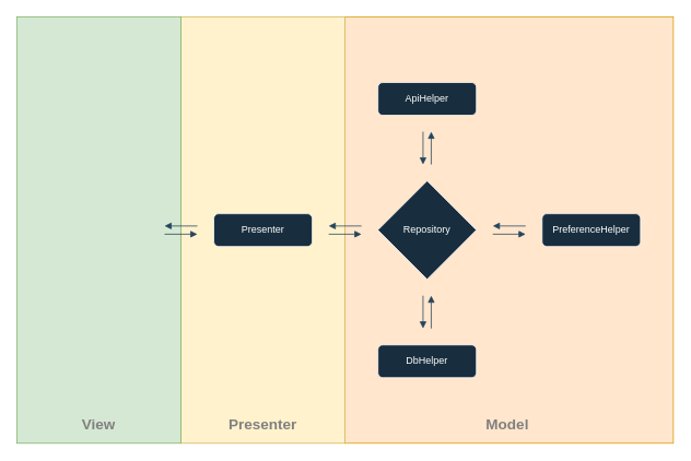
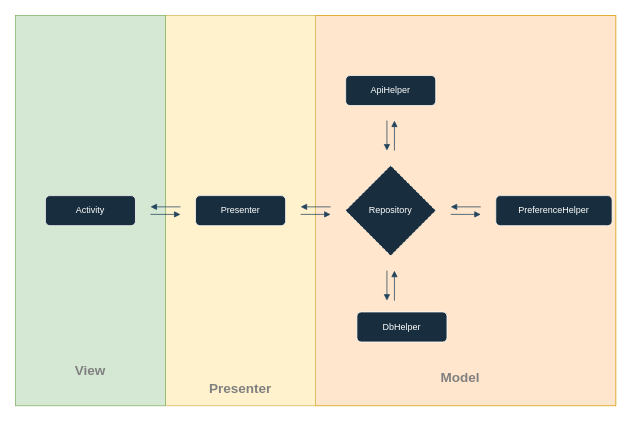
  <mxCell id="0" />
  <mxCell id="1" parent="0" />
  <mxCell id="2" value="" style="group" vertex="1" connectable="0" parent="1"><mxGeometry x="20" y="20" width="800" height="520" as="geometry" /></mxCell>
  <mxCell id="3" value="" style="rounded=0;whiteSpace=wrap;html=1;sketch=0;strokeColor=#d79b00;fillColor=#ffe6cc;" parent="2" vertex="1"><mxGeometry x="400" width="400" height="520" as="geometry" /></mxCell>
  <mxCell id="4" value="" style="rounded=0;whiteSpace=wrap;html=1;sketch=0;strokeColor=#d6b656;fillColor=#fff2cc;" parent="2" vertex="1"><mxGeometry x="200" width="200" height="520" as="geometry" /></mxCell>
  <mxCell id="5" value="" style="rounded=0;whiteSpace=wrap;html=1;sketch=0;strokeColor=#82b366;fillColor=#d5e8d4;" parent="2" vertex="1"><mxGeometry width="200" height="520" as="geometry" /></mxCell>
+ <mxCell id="6" value="&lt;div&gt;Activity&lt;/div&gt;" style="rounded=1;whiteSpace=wrap;html=1;fontSize=12;glass=0;strokeWidth=1;shadow=0;fillColor=#182E3E;strokeColor=#FFFFFF;fontColor=#FFFFFF;" parent="2" vertex="1"><mxGeometry x="40" y="240" width="120" height="40" as="geometry" /></mxCell>
  <mxCell id="7" value="&lt;div&gt;Presenter&lt;/div&gt;" style="rounded=1;whiteSpace=wrap;html=1;fontSize=12;glass=0;strokeWidth=1;shadow=0;fillColor=#182E3E;strokeColor=#FFFFFF;fontColor=#FFFFFF;" parent="2" vertex="1"><mxGeometry x="240" y="240" width="120" height="40" as="geometry" /></mxCell>
- <mxCell id="8" value="Repository" style="rhombus;whiteSpace=wrap;html=1;fillColor=#182E3E;strokeColor=#FFFFFF;fontColor=#FFFFFF;" parent="2" vertex="1"><mxGeometry x="440" y="200" width="120" height="120" as="geometry" /></mxCell>
+ <mxCell id="8" value="Repository" style="rhombus;whiteSpace=wrap;html=1;fillColor=#182E3E;strokeColor=#FFFFFF;fontColor=#FFFFFF;dashed=1;" parent="2" vertex="1"><mxGeometry x="440" y="200" width="120" height="120" as="geometry" /></mxCell>
  <mxCell id="9" value="ApiHelper" style="rounded=1;whiteSpace=wrap;html=1;fontSize=12;glass=0;strokeWidth=1;shadow=0;fillColor=#182E3E;strokeColor=#FFFFFF;fontColor=#FFFFFF;" parent="2" vertex="1"><mxGeometry x="440" y="80" width="120" height="40" as="geometry" /></mxCell>
- <mxCell id="10" value="DbHelper" style="rounded=1;whiteSpace=wrap;html=1;fontSize=12;glass=0;strokeWidth=1;shadow=0;fillColor=#182E3E;strokeColor=#FFFFFF;fontColor=#FFFFFF;" parent="2" vertex="1"><mxGeometry x="440" y="400" width="120" height="40" as="geometry" /></mxCell>
+ <mxCell id="10" value="DbHelper" style="rounded=1;whiteSpace=wrap;html=1;fontSize=12;glass=0;strokeWidth=1;shadow=0;fillColor=#182E3E;strokeColor=#FFFFFF;fontColor=#FFFFFF;" parent="2" vertex="1"><mxGeometry x="455" y="395" width="120" height="40" as="geometry" /></mxCell>
  <mxCell id="11" value="" style="group;fontColor=#FFFFFF;" parent="2" vertex="1" connectable="0"><mxGeometry x="495" y="140" width="10" height="40" as="geometry" /></mxCell>
  <mxCell id="12" value="" style="endArrow=none;html=1;endFill=0;startArrow=block;startFill=1;strokeColor=#23445D;labelBackgroundColor=#FCE7CD;" parent="11" edge="1"><mxGeometry width="50" height="50" relative="1" as="geometry"><mxPoint y="40" as="sourcePoint" /><mxPoint as="targetPoint" /></mxGeometry></mxCell>
  <mxCell id="13" value="" style="endArrow=block;html=1;endFill=1;strokeColor=#23445D;labelBackgroundColor=#FCE7CD;" parent="11" edge="1"><mxGeometry width="50" height="50" relative="1" as="geometry"><mxPoint x="10" y="40" as="sourcePoint" /><mxPoint x="10" as="targetPoint" /></mxGeometry></mxCell>
  <mxCell id="14" value="" style="group;fontColor=#FFFFFF;" parent="2" vertex="1" connectable="0"><mxGeometry x="495" y="340" width="10" height="40" as="geometry" /></mxCell>
  <mxCell id="15" value="" style="endArrow=none;html=1;endFill=0;startArrow=block;startFill=1;strokeColor=#23445D;labelBackgroundColor=#FCE7CD;" parent="14" edge="1"><mxGeometry width="50" height="50" relative="1" as="geometry"><mxPoint y="40" as="sourcePoint" /><mxPoint as="targetPoint" /></mxGeometry></mxCell>
  <mxCell id="16" value="" style="endArrow=block;html=1;endFill=1;strokeColor=#23445D;labelBackgroundColor=#FCE7CD;" parent="14" edge="1"><mxGeometry width="50" height="50" relative="1" as="geometry"><mxPoint x="10" y="40" as="sourcePoint" /><mxPoint x="10" as="targetPoint" /></mxGeometry></mxCell>
  <mxCell id="17" value="" style="group;rotation=90;fontColor=#FFFFFF;" parent="2" vertex="1" connectable="0"><mxGeometry x="395" y="240" width="10" height="40" as="geometry" /></mxCell>
  <mxCell id="18" value="" style="endArrow=none;html=1;endFill=0;startArrow=block;startFill=1;strokeColor=#23445D;labelBackgroundColor=#FCE7CD;" parent="17" edge="1"><mxGeometry width="50" height="50" relative="1" as="geometry"><mxPoint x="-15" y="15" as="sourcePoint" /><mxPoint x="25" y="15" as="targetPoint" /></mxGeometry></mxCell>
  <mxCell id="19" value="" style="endArrow=block;html=1;endFill=1;strokeColor=#23445D;labelBackgroundColor=#FCE7CD;" parent="17" edge="1"><mxGeometry width="50" height="50" relative="1" as="geometry"><mxPoint x="-15" y="25" as="sourcePoint" /><mxPoint x="25" y="25" as="targetPoint" /></mxGeometry></mxCell>
  <mxCell id="20" value="" style="group;rotation=90;fontColor=#FFFFFF;" parent="2" vertex="1" connectable="0"><mxGeometry x="195" y="240" width="10" height="40" as="geometry" /></mxCell>
  <mxCell id="21" value="" style="endArrow=none;html=1;endFill=0;startArrow=block;startFill=1;strokeColor=#23445D;labelBackgroundColor=#FCE7CD;" parent="20" edge="1"><mxGeometry width="50" height="50" relative="1" as="geometry"><mxPoint x="-15" y="15" as="sourcePoint" /><mxPoint x="25" y="15" as="targetPoint" /></mxGeometry></mxCell>
  <mxCell id="22" value="" style="endArrow=block;html=1;endFill=1;strokeColor=#23445D;labelBackgroundColor=#FCE7CD;" parent="20" edge="1"><mxGeometry width="50" height="50" relative="1" as="geometry"><mxPoint x="-15" y="25" as="sourcePoint" /><mxPoint x="25" y="25" as="targetPoint" /></mxGeometry></mxCell>
  <mxCell id="23" value="" style="group;rotation=90;fontColor=#FFFFFF;" parent="2" vertex="1" connectable="0"><mxGeometry x="595" y="240" width="10" height="40" as="geometry" /></mxCell>
  <mxCell id="24" value="" style="endArrow=none;html=1;endFill=0;startArrow=block;startFill=1;strokeColor=#23445D;labelBackgroundColor=#FCE7CD;" parent="23" edge="1"><mxGeometry width="50" height="50" relative="1" as="geometry"><mxPoint x="-15" y="15" as="sourcePoint" /><mxPoint x="25" y="15" as="targetPoint" /></mxGeometry></mxCell>
  <mxCell id="25" value="" style="endArrow=block;html=1;endFill=1;strokeColor=#23445D;labelBackgroundColor=#FCE7CD;" parent="23" edge="1"><mxGeometry width="50" height="50" relative="1" as="geometry"><mxPoint x="-15" y="25" as="sourcePoint" /><mxPoint x="25" y="25" as="targetPoint" /></mxGeometry></mxCell>
- <mxCell id="26" value="PreferenceHelper" style="rounded=1;whiteSpace=wrap;html=1;fontSize=12;glass=0;strokeWidth=1;shadow=0;fillColor=#182E3E;strokeColor=#FFFFFF;fontColor=#FFFFFF;" parent="2" vertex="1"><mxGeometry x="640" y="240" width="120" height="40" as="geometry" /></mxCell>
- <mxCell id="27" value="&lt;div style=&quot;font-size: 18px;&quot;&gt;View&lt;/div&gt;" style="rounded=0;whiteSpace=wrap;html=1;fillColor=none;strokeColor=none;fontSize=18;fontStyle=1;fontColor=#808080;" vertex="1" parent="2"><mxGeometry x="40" y="475" width="120" height="45" as="geometry" /></mxCell>
+ <mxCell id="26" value="PreferenceHelper" style="rounded=1;whiteSpace=wrap;html=1;fontSize=12;glass=0;strokeWidth=1;shadow=0;fillColor=#182E3E;strokeColor=#FFFFFF;fontColor=#FFFFFF;" parent="2" vertex="1"><mxGeometry x="640" y="240" width="155" height="40" as="geometry" /></mxCell>
+ <mxCell id="27" value="&lt;div style=&quot;font-size: 18px;&quot;&gt;View&lt;/div&gt;" style="rounded=0;whiteSpace=wrap;html=1;fillColor=none;strokeColor=none;fontSize=18;fontStyle=1;fontColor=#808080;" vertex="1" parent="2"><mxGeometry x="40" y="450" width="120" height="45" as="geometry" /></mxCell>
  <mxCell id="28" value="Presenter" style="rounded=0;whiteSpace=wrap;html=1;fillColor=none;strokeColor=none;fontSize=18;fontStyle=1;fontColor=#808080;" vertex="1" parent="2"><mxGeometry x="240" y="475" width="120" height="45" as="geometry" /></mxCell>
- <mxCell id="29" value="Model" style="rounded=0;whiteSpace=wrap;html=1;fillColor=none;strokeColor=none;fontSize=18;fontStyle=1;fontColor=#808080;" vertex="1" parent="2"><mxGeometry x="538" y="475" width="120" height="45" as="geometry" /></mxCell>
+ <mxCell id="29" value="Model" style="rounded=0;whiteSpace=wrap;html=1;fillColor=none;strokeColor=none;fontSize=18;fontStyle=1;fontColor=#808080;" vertex="1" parent="2"><mxGeometry x="533" y="460" width="120" height="45" as="geometry" /></mxCell>
